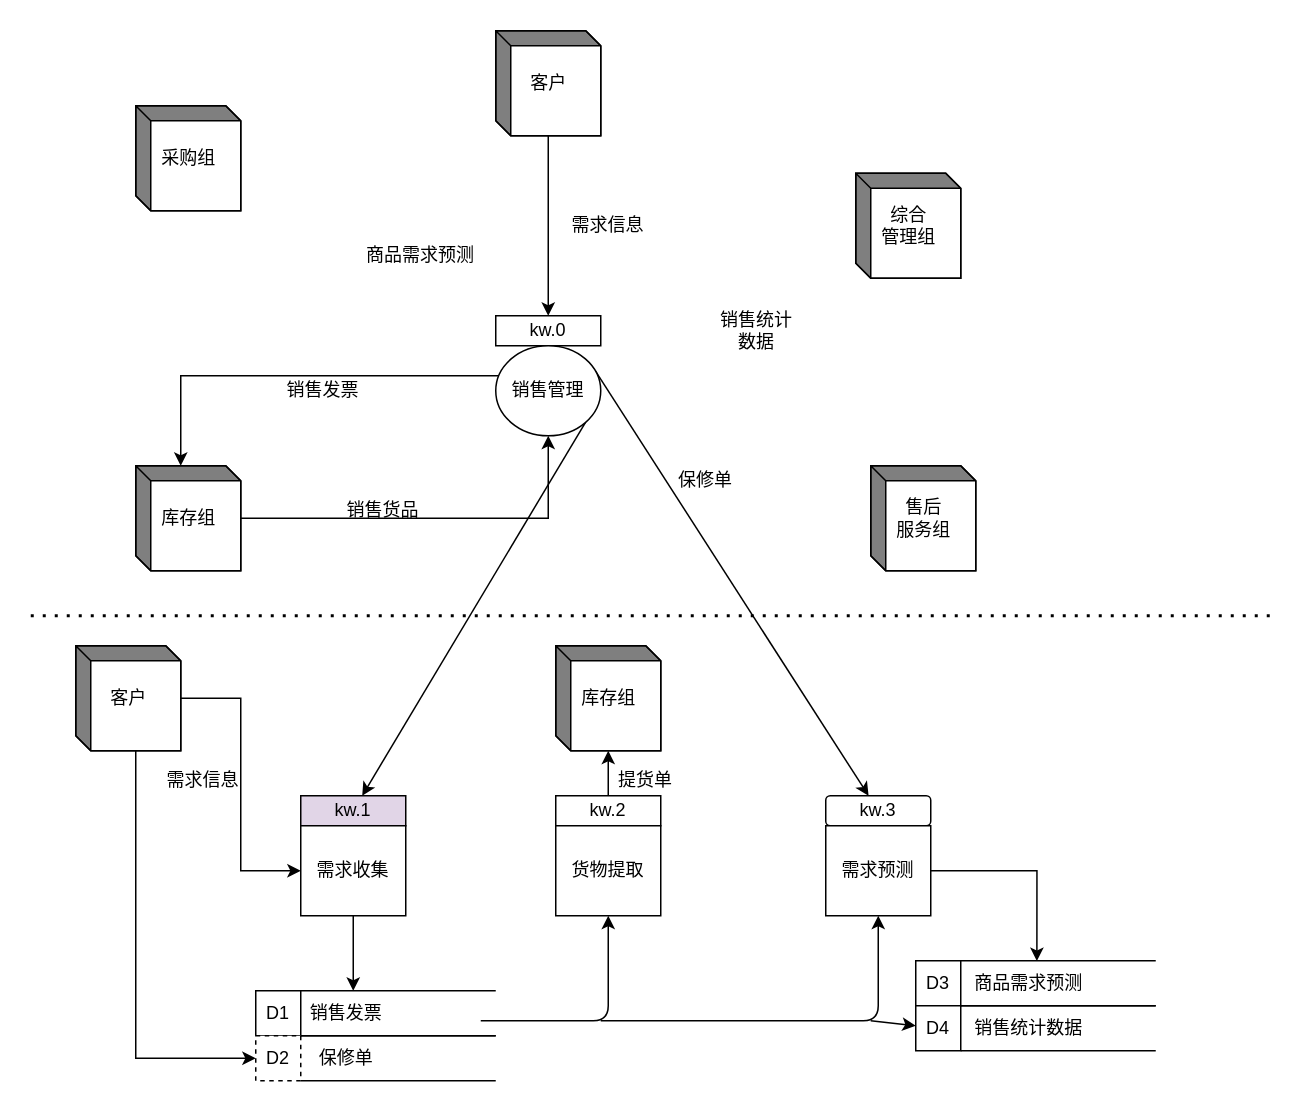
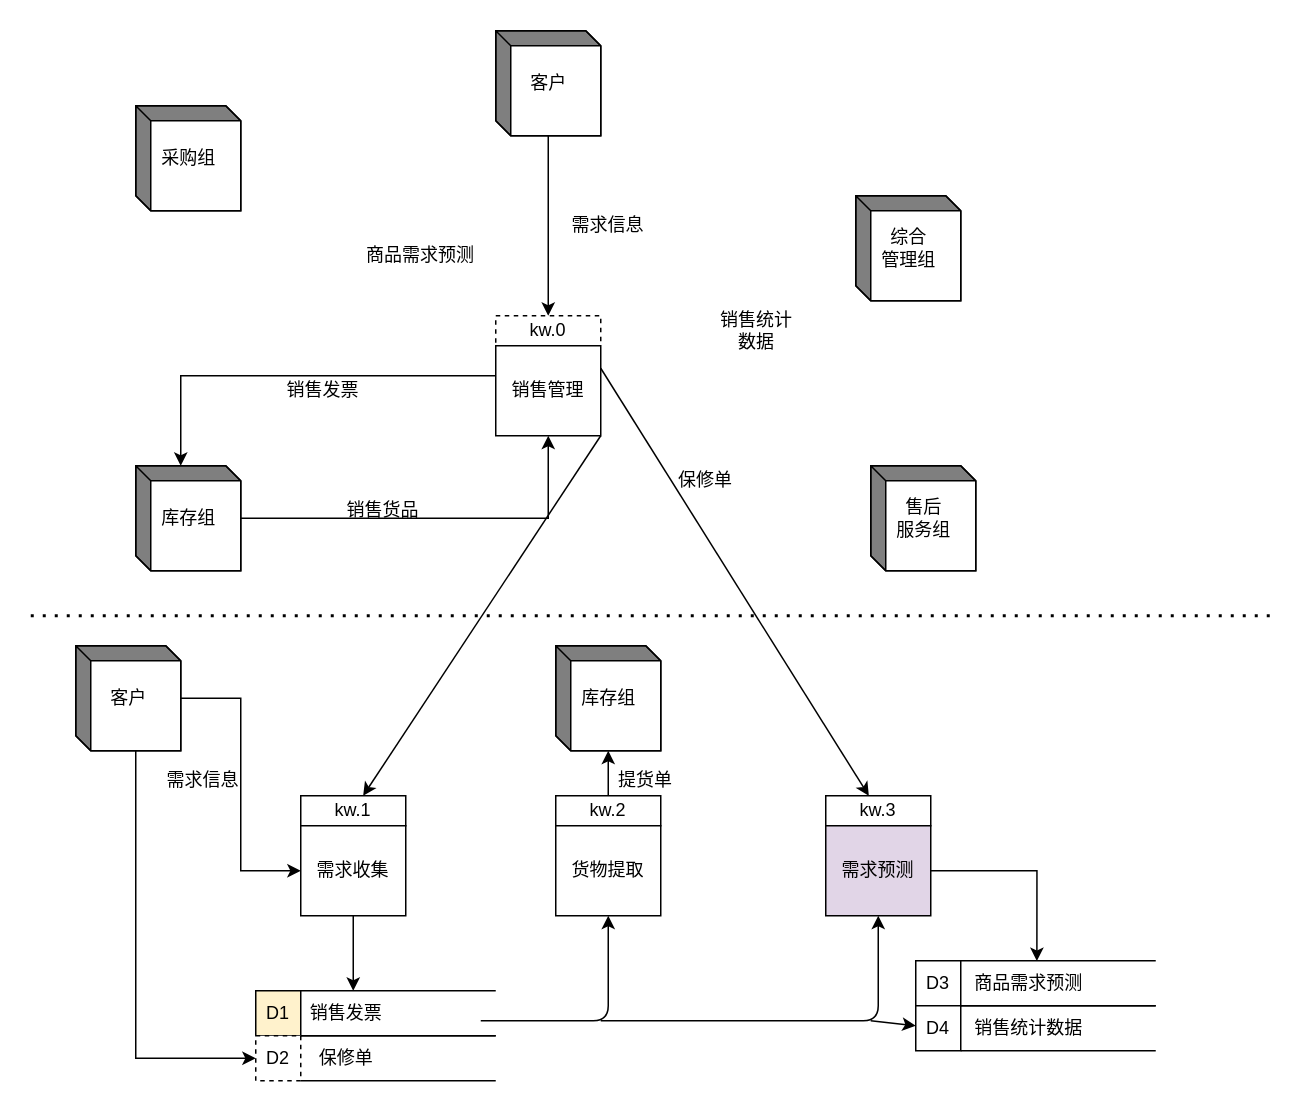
  <mxCell id="0" />
  <mxCell id="1" parent="0" />
  <mxCell id="2" value="采购组" style="html=1;dashed=0;whitespace=wrap;shape=mxgraph.dfd.externalEntity" vertex="1" parent="1"><mxGeometry x="90" y="70" width="70" height="70" as="geometry" /></mxCell>
  <mxCell id="3" style="edgeStyle=orthogonalEdgeStyle;rounded=0;orthogonalLoop=1;jettySize=auto;html=1;entryX=0.5;entryY=1;entryDx=0;entryDy=0;" edge="1" parent="1" source="4" target="20"><mxGeometry relative="1" as="geometry" /></mxCell>
  <mxCell id="4" value="库存组" style="html=1;dashed=0;whitespace=wrap;shape=mxgraph.dfd.externalEntity" vertex="1" parent="1"><mxGeometry x="90" y="310" width="70" height="70" as="geometry" /></mxCell>
- <mxCell id="5" value="综合&lt;br&gt;管理组" style="html=1;dashed=0;whitespace=wrap;shape=mxgraph.dfd.externalEntity" vertex="1" parent="1"><mxGeometry x="570" y="115" width="70" height="70" as="geometry" /></mxCell>
+ <mxCell id="5" value="综合&lt;br&gt;管理组" style="html=1;dashed=0;whitespace=wrap;shape=mxgraph.dfd.externalEntity" vertex="1" parent="1"><mxGeometry x="570" y="130" width="70" height="70" as="geometry" /></mxCell>
  <mxCell id="6" style="edgeStyle=orthogonalEdgeStyle;rounded=0;orthogonalLoop=1;jettySize=auto;html=1;" edge="1" parent="1" source="20"><mxGeometry relative="1" as="geometry"><mxPoint x="120" y="310" as="targetPoint" /><Array as="points"><mxPoint x="120" y="250" /><mxPoint x="120" y="310" /></Array></mxGeometry></mxCell>
  <mxCell id="7" value="商品需求预测" style="text;html=1;strokeColor=none;fillColor=none;align=center;verticalAlign=middle;whiteSpace=wrap;rounded=0;" vertex="1" parent="1"><mxGeometry x="240" y="160" width="80" height="20" as="geometry" /></mxCell>
  <mxCell id="8" value="销售发票" style="text;html=1;strokeColor=none;fillColor=none;align=center;verticalAlign=middle;whiteSpace=wrap;rounded=0;" vertex="1" parent="1"><mxGeometry x="190" y="250" width="50" height="20" as="geometry" /></mxCell>
  <mxCell id="9" value="销售统计数据" style="text;html=1;strokeColor=none;fillColor=none;align=center;verticalAlign=middle;whiteSpace=wrap;rounded=0;" vertex="1" parent="1"><mxGeometry x="474" y="210" width="60" height="20" as="geometry" /></mxCell>
  <mxCell id="10" value="售后&lt;br&gt;服务组" style="html=1;dashed=0;whitespace=wrap;shape=mxgraph.dfd.externalEntity" vertex="1" parent="1"><mxGeometry x="580" y="310" width="70" height="70" as="geometry" /></mxCell>
  <mxCell id="11" style="edgeStyle=orthogonalEdgeStyle;rounded=0;orthogonalLoop=1;jettySize=auto;html=1;" edge="1" parent="1" source="12" target="19"><mxGeometry relative="1" as="geometry" /></mxCell>
  <mxCell id="12" value="客户" style="html=1;dashed=0;whitespace=wrap;shape=mxgraph.dfd.externalEntity" vertex="1" parent="1"><mxGeometry x="330" y="20" width="70" height="70" as="geometry" /></mxCell>
  <mxCell id="13" value="需求信息" style="text;html=1;strokeColor=none;fillColor=none;align=center;verticalAlign=middle;whiteSpace=wrap;rounded=0;" vertex="1" parent="1"><mxGeometry x="370" y="140" width="70" height="20" as="geometry" /></mxCell>
  <mxCell id="14" value="销售货品" style="text;html=1;strokeColor=none;fillColor=none;align=center;verticalAlign=middle;whiteSpace=wrap;rounded=0;" vertex="1" parent="1"><mxGeometry x="230" y="330" width="50" height="20" as="geometry" /></mxCell>
  <mxCell id="15" value="" style="endArrow=classic;html=1;exitX=1;exitY=1;exitDx=0;exitDy=0;" edge="1" parent="1" source="20" target="22"><mxGeometry width="50" height="50" relative="1" as="geometry"><mxPoint x="410" y="310" as="sourcePoint" /><mxPoint x="460" y="260" as="targetPoint" /></mxGeometry></mxCell>
  <mxCell id="16" value="保修单" style="text;html=1;strokeColor=none;fillColor=none;align=center;verticalAlign=middle;whiteSpace=wrap;rounded=0;" vertex="1" parent="1"><mxGeometry x="450" y="310" width="40" height="20" as="geometry" /></mxCell>
  <mxCell id="17" value="" style="endArrow=classic;html=1;exitX=1;exitY=0.25;exitDx=0;exitDy=0;" edge="1" parent="1" source="20" target="28"><mxGeometry width="50" height="50" relative="1" as="geometry"><mxPoint x="410" y="310" as="sourcePoint" /><mxPoint x="460" y="260" as="targetPoint" /></mxGeometry></mxCell>
  <mxCell id="18" value="" style="group" vertex="1" connectable="0" parent="1"><mxGeometry x="330" y="210" width="70" height="80" as="geometry" /></mxCell>
- <mxCell id="19" value="kw.0" style="rounded=0;whiteSpace=wrap;html=1;" vertex="1" parent="18"><mxGeometry width="70" height="20" as="geometry" /></mxCell>
- <mxCell id="20" value="销售管理" style="ellipse;whiteSpace=wrap;html=1;" vertex="1" parent="18"><mxGeometry y="20" width="70" height="60" as="geometry" /></mxCell>
+ <mxCell id="19" value="kw.0" style="rounded=0;whiteSpace=wrap;html=1;dashed=1;" vertex="1" parent="18"><mxGeometry width="70" height="20" as="geometry" /></mxCell>
+ <mxCell id="20" value="销售管理" style="rounded=0;whiteSpace=wrap;html=1;" vertex="1" parent="18"><mxGeometry y="20" width="70" height="60" as="geometry" /></mxCell>
  <mxCell id="21" value="" style="group" vertex="1" connectable="0" parent="1"><mxGeometry x="200" y="530" width="70" height="80" as="geometry" /></mxCell>
- <mxCell id="22" value="kw.1" style="rounded=0;whiteSpace=wrap;html=1;fillColor=#e1d5e7;" vertex="1" parent="21"><mxGeometry width="70" height="20" as="geometry" /></mxCell>
+ <mxCell id="22" value="kw.1" style="rounded=0;whiteSpace=wrap;html=1;" vertex="1" parent="21"><mxGeometry width="70" height="20" as="geometry" /></mxCell>
  <mxCell id="23" value="需求收集" style="rounded=0;whiteSpace=wrap;html=1;" vertex="1" parent="21"><mxGeometry y="20" width="70" height="60" as="geometry" /></mxCell>
  <mxCell id="24" value="" style="group" vertex="1" connectable="0" parent="1"><mxGeometry x="370" y="530" width="70" height="80" as="geometry" /></mxCell>
  <mxCell id="25" value="kw.2" style="rounded=0;whiteSpace=wrap;html=1;" vertex="1" parent="24"><mxGeometry width="70" height="20" as="geometry" /></mxCell>
  <mxCell id="26" value="货物提取" style="rounded=0;whiteSpace=wrap;html=1;" vertex="1" parent="24"><mxGeometry y="20" width="70" height="60" as="geometry" /></mxCell>
  <mxCell id="27" value="" style="group" vertex="1" connectable="0" parent="1"><mxGeometry x="550" y="530" width="70" height="80" as="geometry" /></mxCell>
- <mxCell id="28" value="kw.3" style="whiteSpace=wrap;html=1;rounded=1;" vertex="1" parent="27"><mxGeometry width="70" height="20" as="geometry" /></mxCell>
- <mxCell id="29" value="需求预测" style="rounded=0;whiteSpace=wrap;html=1;" vertex="1" parent="27"><mxGeometry y="20" width="70" height="60" as="geometry" /></mxCell>
+ <mxCell id="28" value="kw.3" style="rounded=0;whiteSpace=wrap;html=1;" vertex="1" parent="27"><mxGeometry width="70" height="20" as="geometry" /></mxCell>
+ <mxCell id="29" value="需求预测" style="rounded=0;whiteSpace=wrap;html=1;fillColor=#e1d5e7;" vertex="1" parent="27"><mxGeometry y="20" width="70" height="60" as="geometry" /></mxCell>
  <mxCell id="30" style="edgeStyle=orthogonalEdgeStyle;rounded=0;orthogonalLoop=1;jettySize=auto;html=1;entryX=0;entryY=0.5;entryDx=0;entryDy=0;" edge="1" parent="1" source="32" target="23"><mxGeometry relative="1" as="geometry" /></mxCell>
  <mxCell id="31" style="edgeStyle=orthogonalEdgeStyle;rounded=0;orthogonalLoop=1;jettySize=auto;html=1;entryX=0;entryY=0.5;entryDx=0;entryDy=0;" edge="1" parent="1" source="32" target="40"><mxGeometry relative="1" as="geometry"><Array as="points"><mxPoint x="90" y="705" /></Array></mxGeometry></mxCell>
  <mxCell id="32" value="客户" style="html=1;dashed=0;whitespace=wrap;shape=mxgraph.dfd.externalEntity" vertex="1" parent="1"><mxGeometry x="50" y="430" width="70" height="70" as="geometry" /></mxCell>
  <mxCell id="33" value="需求信息" style="text;html=1;strokeColor=none;fillColor=none;align=center;verticalAlign=middle;whiteSpace=wrap;rounded=0;" vertex="1" parent="1"><mxGeometry x="100" y="510" width="70" height="20" as="geometry" /></mxCell>
  <mxCell id="34" value="" style="group" vertex="1" connectable="0" parent="1"><mxGeometry x="170" y="660" width="160" height="30" as="geometry" /></mxCell>
- <mxCell id="35" value="D1" style="rounded=0;whiteSpace=wrap;html=1;" vertex="1" parent="34"><mxGeometry width="30" height="30" as="geometry" /></mxCell>
+ <mxCell id="35" value="D1" style="rounded=0;whiteSpace=wrap;html=1;fillColor=#fff2cc;" vertex="1" parent="34"><mxGeometry width="30" height="30" as="geometry" /></mxCell>
  <mxCell id="36" value="" style="endArrow=none;html=1;exitX=1;exitY=0;exitDx=0;exitDy=0;" edge="1" parent="34" source="35"><mxGeometry width="50" height="50" relative="1" as="geometry"><mxPoint x="70" y="70" as="sourcePoint" /><mxPoint x="160" as="targetPoint" /></mxGeometry></mxCell>
  <mxCell id="37" value="" style="endArrow=none;html=1;exitX=1;exitY=1;exitDx=0;exitDy=0;" edge="1" parent="34" source="35"><mxGeometry width="50" height="50" relative="1" as="geometry"><mxPoint x="250" y="-30" as="sourcePoint" /><mxPoint x="160" y="30" as="targetPoint" /></mxGeometry></mxCell>
  <mxCell id="38" value="销售发票" style="text;html=1;align=center;verticalAlign=middle;resizable=0;points=[];autosize=1;strokeColor=none;" vertex="1" parent="34"><mxGeometry x="30" y="5" width="60" height="20" as="geometry" /></mxCell>
  <mxCell id="39" value="" style="group" vertex="1" connectable="0" parent="1"><mxGeometry x="170" y="690" width="160" height="30" as="geometry" /></mxCell>
  <mxCell id="40" value="D2" style="rounded=0;whiteSpace=wrap;html=1;dashed=1;" vertex="1" parent="39"><mxGeometry width="30" height="30" as="geometry" /></mxCell>
  <mxCell id="41" value="" style="endArrow=none;html=1;exitX=1;exitY=0;exitDx=0;exitDy=0;" edge="1" parent="39" source="40"><mxGeometry width="50" height="50" relative="1" as="geometry"><mxPoint x="70" y="70" as="sourcePoint" /><mxPoint x="160" as="targetPoint" /></mxGeometry></mxCell>
  <mxCell id="42" value="" style="endArrow=none;html=1;exitX=1;exitY=1;exitDx=0;exitDy=0;" edge="1" parent="39" source="40"><mxGeometry width="50" height="50" relative="1" as="geometry"><mxPoint x="250" y="-30" as="sourcePoint" /><mxPoint x="160" y="30" as="targetPoint" /></mxGeometry></mxCell>
  <mxCell id="43" value="保修单" style="text;html=1;align=center;verticalAlign=middle;resizable=0;points=[];autosize=1;strokeColor=none;" vertex="1" parent="39"><mxGeometry x="35" y="5" width="50" height="20" as="geometry" /></mxCell>
  <mxCell id="44" style="edgeStyle=orthogonalEdgeStyle;rounded=0;orthogonalLoop=1;jettySize=auto;html=1;" edge="1" parent="1" source="23"><mxGeometry relative="1" as="geometry"><mxPoint x="235" y="660" as="targetPoint" /></mxGeometry></mxCell>
  <mxCell id="45" value="" style="endArrow=classic;html=1;entryX=0.5;entryY=1;entryDx=0;entryDy=0;" edge="1" parent="1" target="26"><mxGeometry width="50" height="50" relative="1" as="geometry"><mxPoint x="320" y="680" as="sourcePoint" /><mxPoint x="430" y="660" as="targetPoint" /><Array as="points"><mxPoint x="370" y="680" /><mxPoint x="405" y="680" /></Array></mxGeometry></mxCell>
  <mxCell id="46" value="" style="endArrow=classic;html=1;entryX=0.5;entryY=1;entryDx=0;entryDy=0;" edge="1" parent="1" target="29"><mxGeometry width="50" height="50" relative="1" as="geometry"><mxPoint x="400" y="680" as="sourcePoint" /><mxPoint x="220" y="480" as="targetPoint" /><Array as="points"><mxPoint x="585" y="680" /></Array></mxGeometry></mxCell>
  <mxCell id="47" value="" style="group" vertex="1" connectable="0" parent="1"><mxGeometry x="610" y="640" width="160" height="30" as="geometry" /></mxCell>
  <mxCell id="48" value="D3" style="rounded=0;whiteSpace=wrap;html=1;" vertex="1" parent="47"><mxGeometry width="30" height="30" as="geometry" /></mxCell>
  <mxCell id="49" value="" style="endArrow=none;html=1;exitX=1;exitY=0;exitDx=0;exitDy=0;" edge="1" parent="47" source="48"><mxGeometry width="50" height="50" relative="1" as="geometry"><mxPoint x="70" y="70" as="sourcePoint" /><mxPoint x="160" as="targetPoint" /></mxGeometry></mxCell>
  <mxCell id="50" value="" style="endArrow=none;html=1;exitX=1;exitY=1;exitDx=0;exitDy=0;" edge="1" parent="47" source="48"><mxGeometry width="50" height="50" relative="1" as="geometry"><mxPoint x="250" y="-30" as="sourcePoint" /><mxPoint x="160" y="30" as="targetPoint" /></mxGeometry></mxCell>
  <mxCell id="51" value="商品需求预测" style="text;html=1;align=center;verticalAlign=middle;resizable=0;points=[];autosize=1;strokeColor=none;" vertex="1" parent="47"><mxGeometry x="30" y="5" width="90" height="20" as="geometry" /></mxCell>
  <mxCell id="52" value="" style="group" vertex="1" connectable="0" parent="1"><mxGeometry x="610" y="670" width="160" height="30" as="geometry" /></mxCell>
  <mxCell id="53" value="D4" style="rounded=0;whiteSpace=wrap;html=1;" vertex="1" parent="52"><mxGeometry width="30" height="30" as="geometry" /></mxCell>
  <mxCell id="54" value="" style="endArrow=none;html=1;exitX=1;exitY=0;exitDx=0;exitDy=0;" edge="1" parent="52" source="53"><mxGeometry width="50" height="50" relative="1" as="geometry"><mxPoint x="70" y="70" as="sourcePoint" /><mxPoint x="160" as="targetPoint" /></mxGeometry></mxCell>
  <mxCell id="55" value="" style="endArrow=none;html=1;exitX=1;exitY=1;exitDx=0;exitDy=0;" edge="1" parent="52" source="53"><mxGeometry width="50" height="50" relative="1" as="geometry"><mxPoint x="250" y="-30" as="sourcePoint" /><mxPoint x="160" y="30" as="targetPoint" /></mxGeometry></mxCell>
  <mxCell id="56" value="销售统计数据" style="text;html=1;align=center;verticalAlign=middle;resizable=0;points=[];autosize=1;strokeColor=none;" vertex="1" parent="52"><mxGeometry x="30" y="5" width="90" height="20" as="geometry" /></mxCell>
  <mxCell id="57" style="edgeStyle=orthogonalEdgeStyle;rounded=0;orthogonalLoop=1;jettySize=auto;html=1;entryX=0.564;entryY=-0.24;entryDx=0;entryDy=0;entryPerimeter=0;" edge="1" parent="1" source="29" target="51"><mxGeometry relative="1" as="geometry" /></mxCell>
  <mxCell id="58" value="" style="endArrow=classic;html=1;" edge="1" parent="1" target="53"><mxGeometry width="50" height="50" relative="1" as="geometry"><mxPoint x="580" y="680" as="sourcePoint" /><mxPoint x="640" y="720" as="targetPoint" /></mxGeometry></mxCell>
  <mxCell id="59" value="库存组" style="html=1;dashed=0;whitespace=wrap;shape=mxgraph.dfd.externalEntity" vertex="1" parent="1"><mxGeometry x="370" y="430" width="70" height="70" as="geometry" /></mxCell>
  <mxCell id="60" style="edgeStyle=orthogonalEdgeStyle;rounded=0;orthogonalLoop=1;jettySize=auto;html=1;" edge="1" parent="1" source="25" target="59"><mxGeometry relative="1" as="geometry" /></mxCell>
  <mxCell id="61" value="" style="endArrow=none;dashed=1;html=1;dashPattern=1 3;strokeWidth=2;" edge="1" parent="1"><mxGeometry width="50" height="50" relative="1" as="geometry"><mxPoint y="410" as="sourcePoint" x="20" /><mxPoint x="850" y="410" as="targetPoint" /></mxGeometry></mxCell>
  <mxCell id="62" value="提货单" style="text;html=1;strokeColor=none;fillColor=none;align=center;verticalAlign=middle;whiteSpace=wrap;rounded=0;" vertex="1" parent="1"><mxGeometry x="410" y="510" width="40" height="20" as="geometry" /></mxCell>
